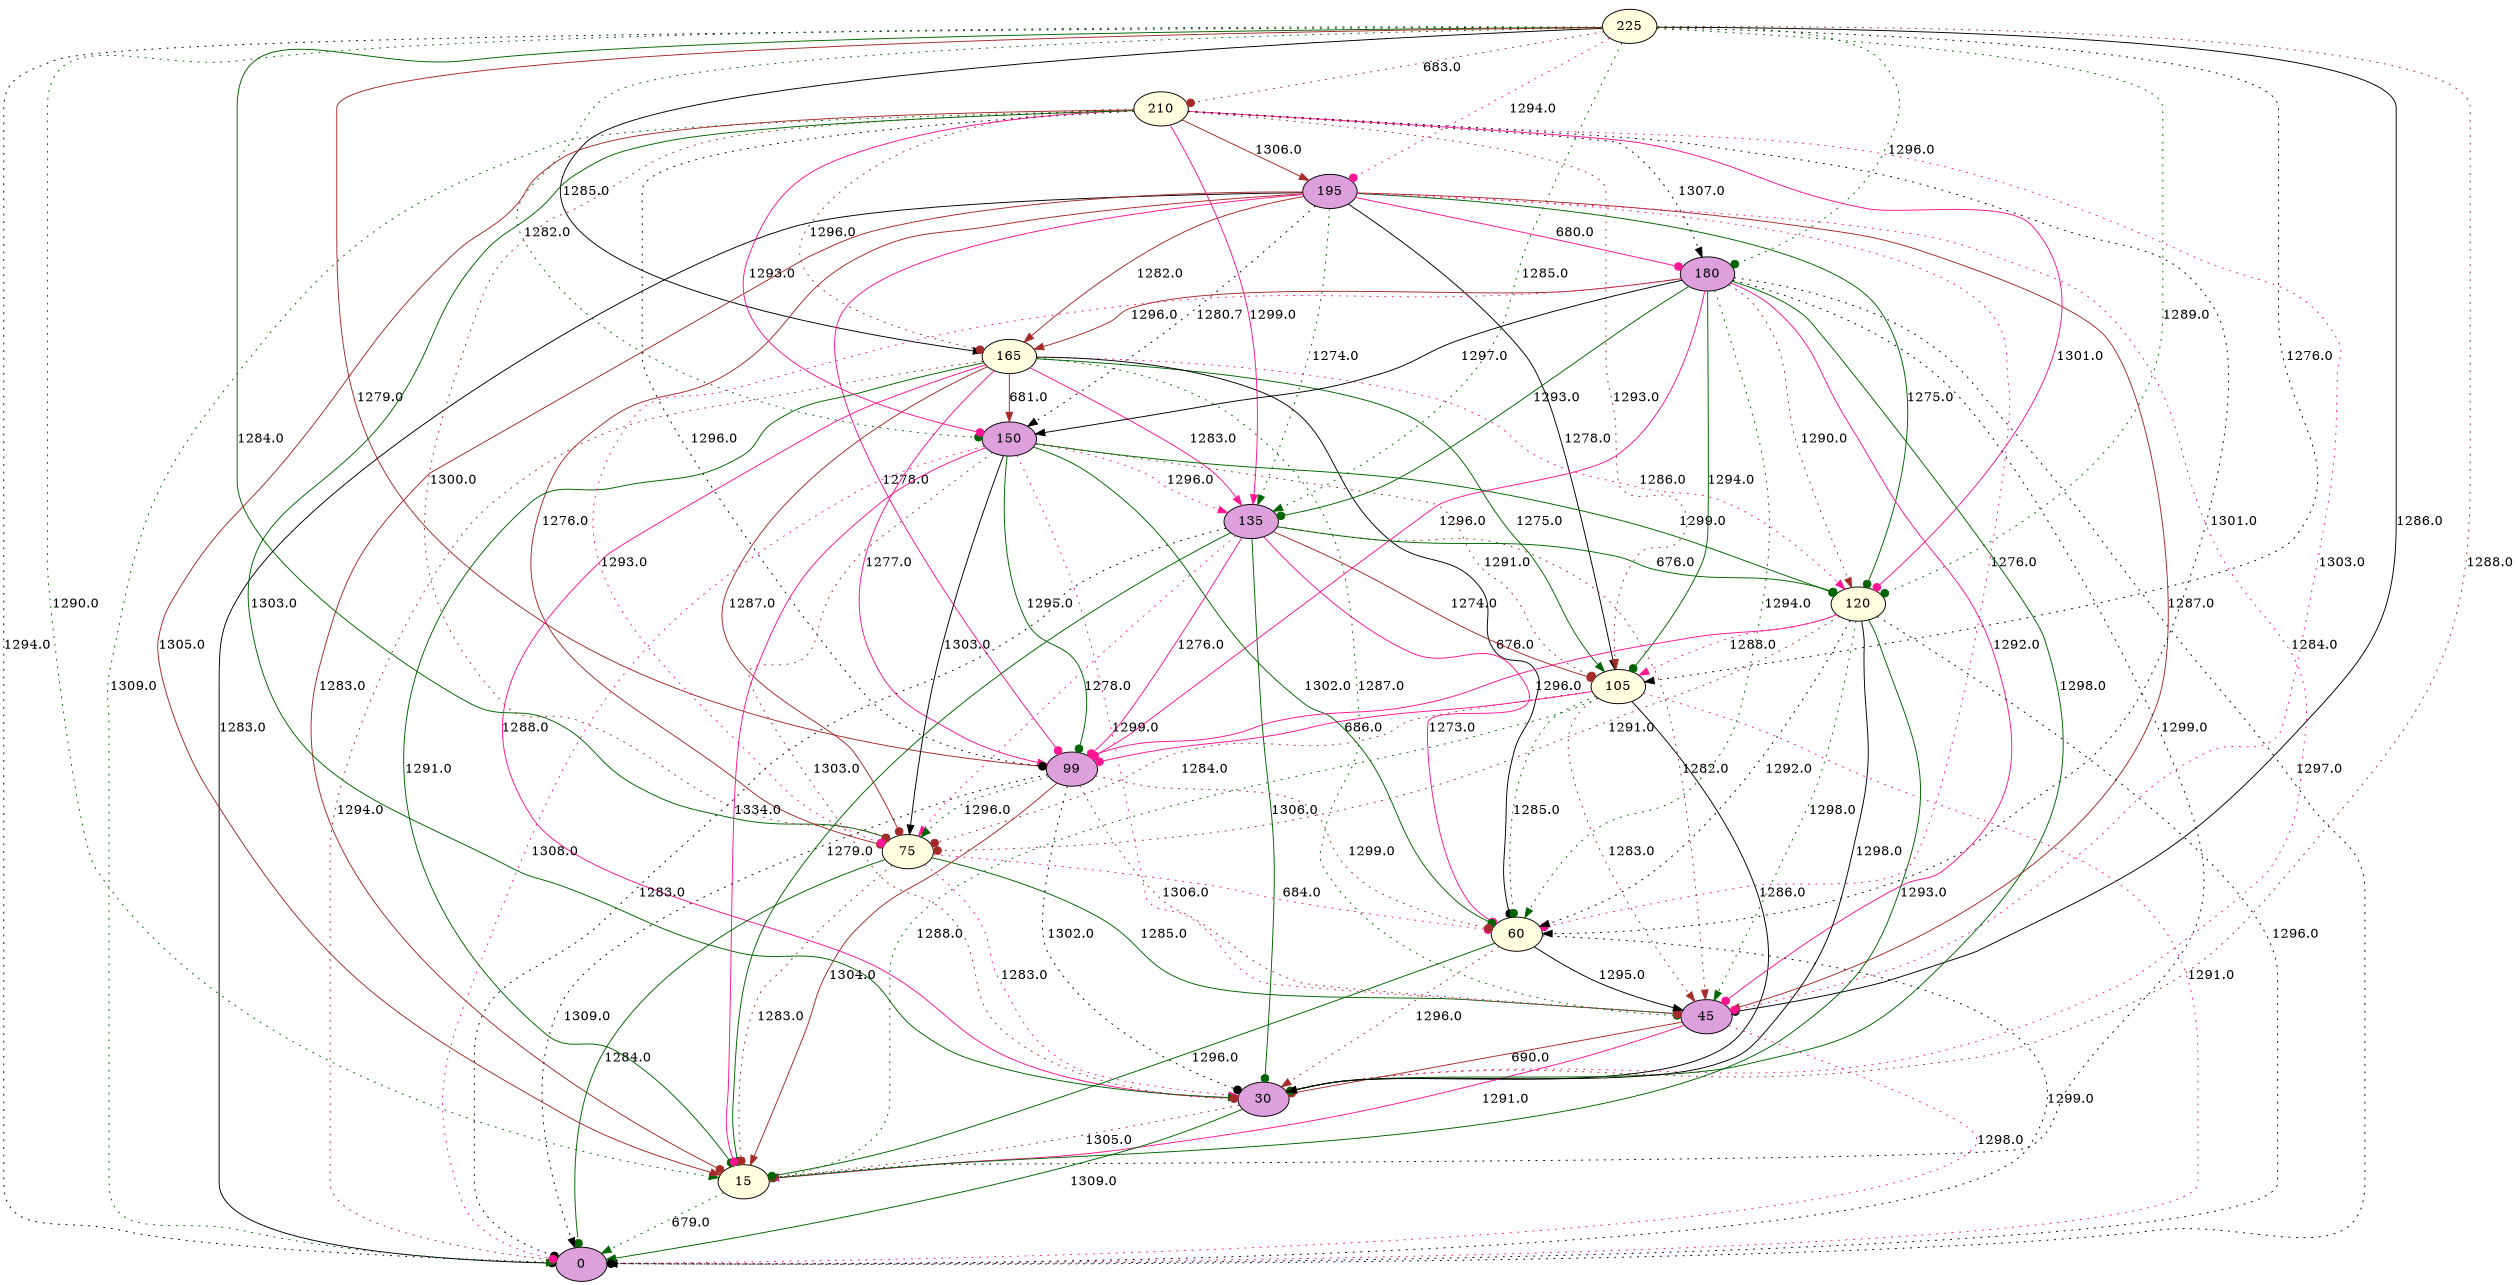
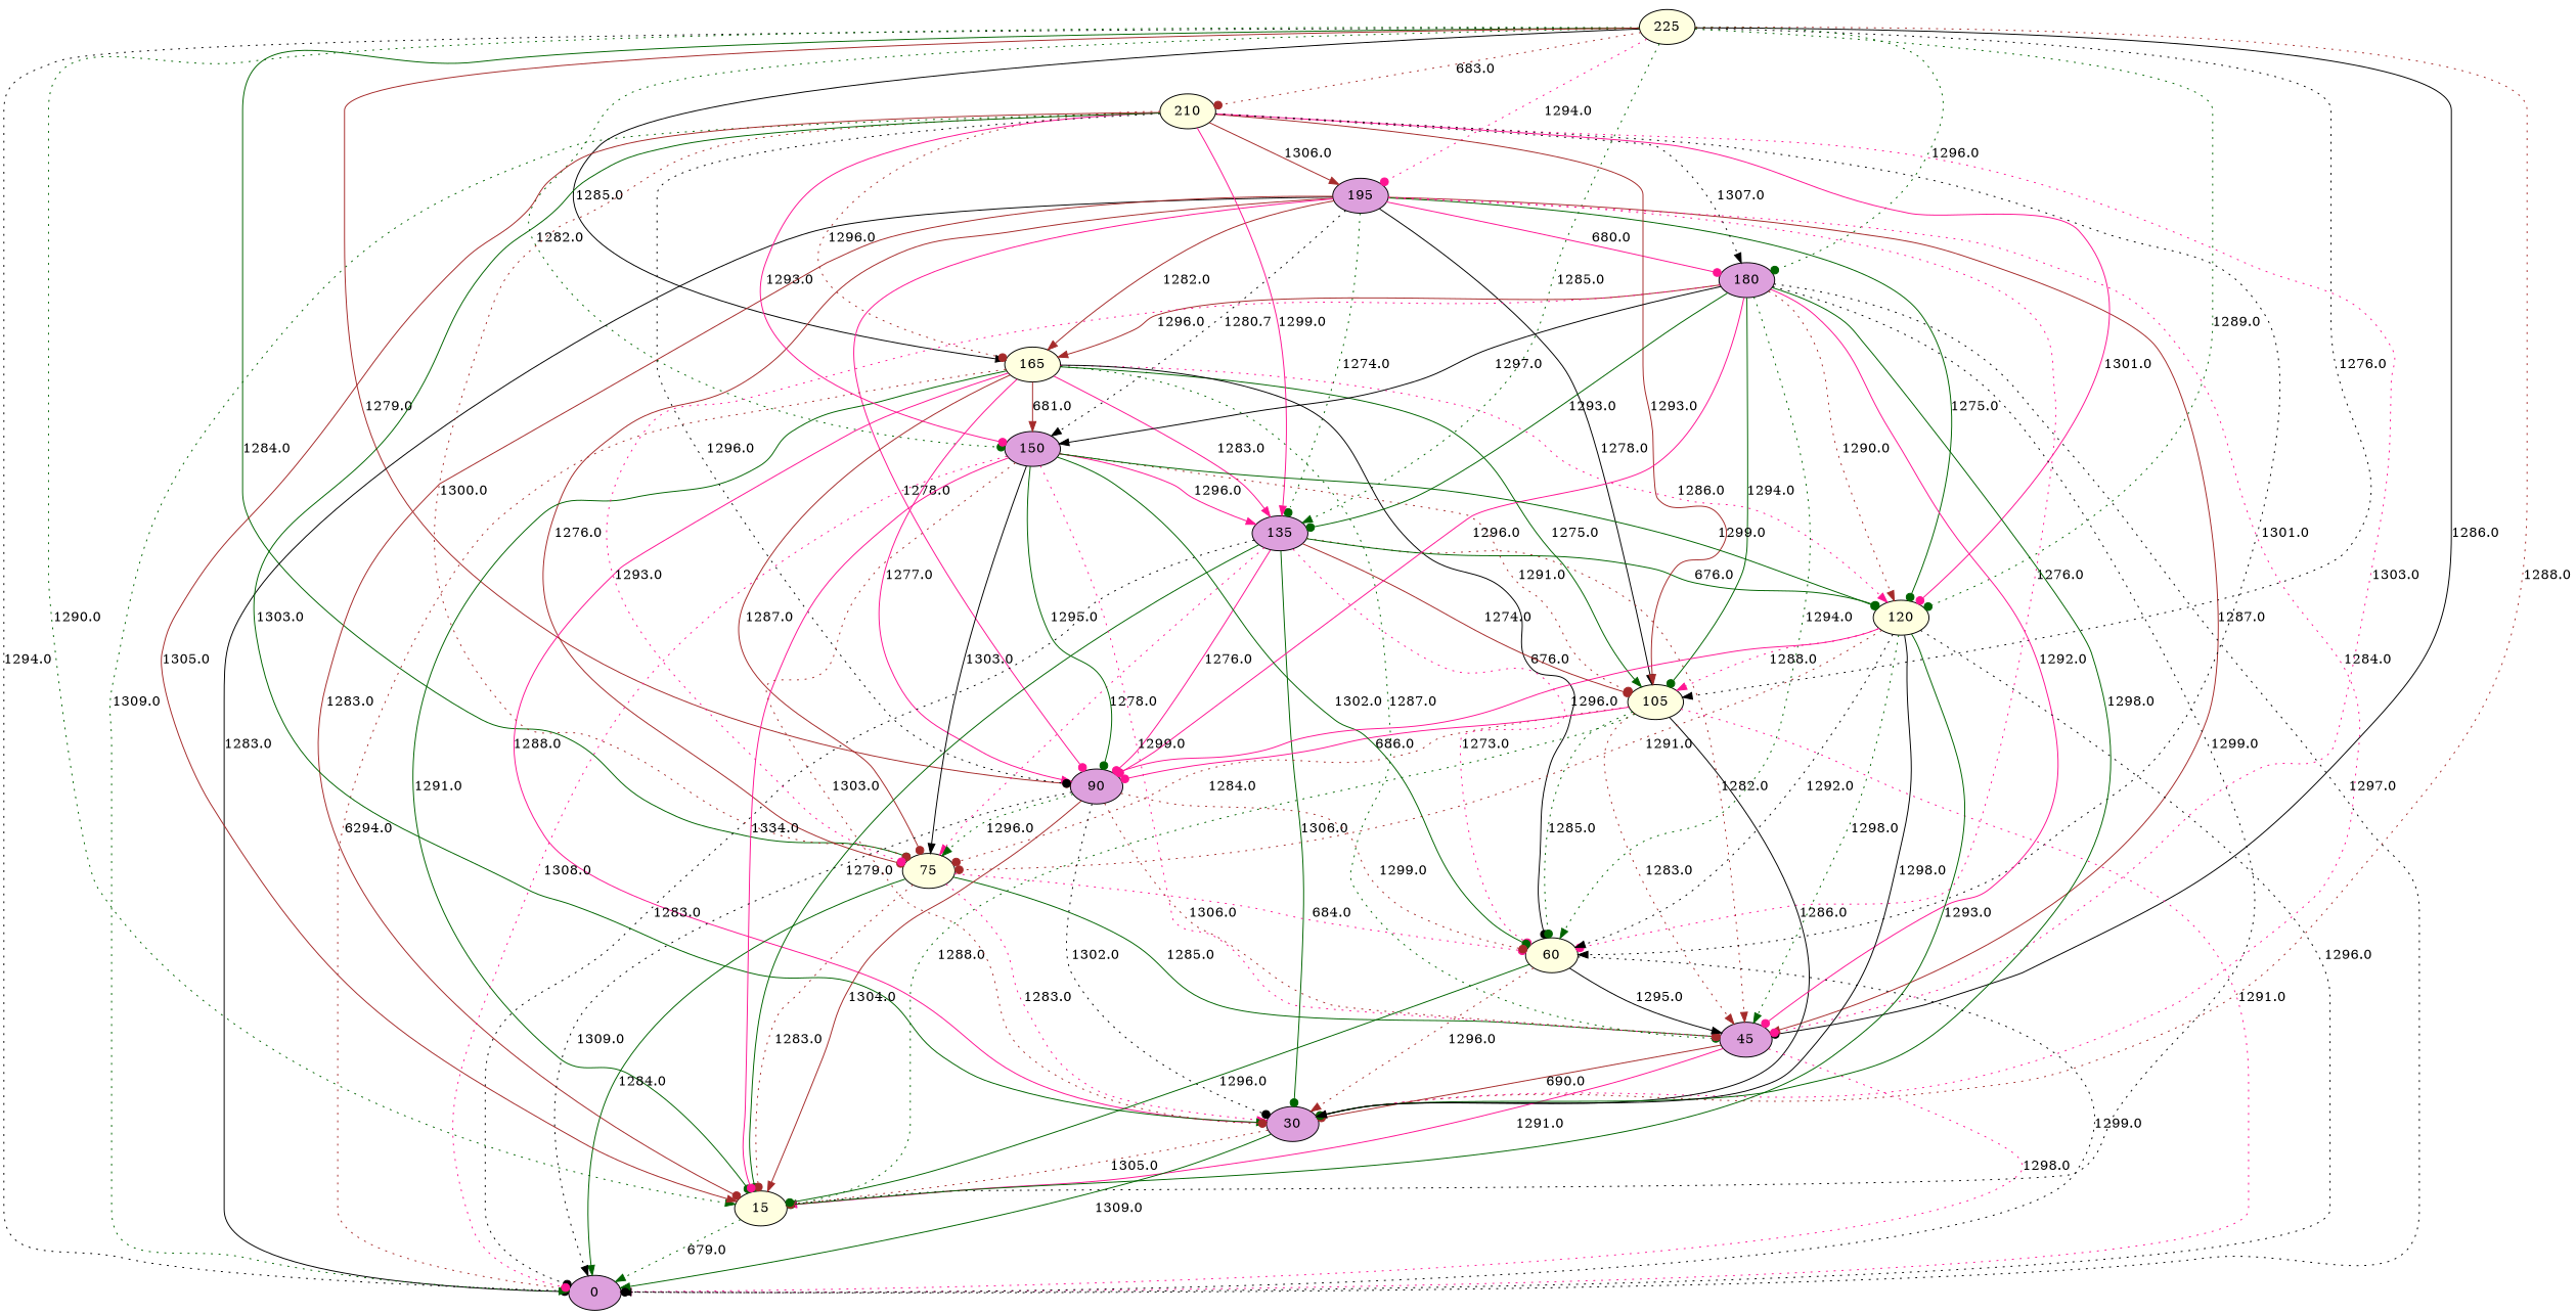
  digraph {
    node [fillcolor=plum style=filled]
    edge [arrowhead=dot color=darkgreen style=dotted weight=1296.0]
    0
    225 [fillcolor=lightyellow]
    195
    165 [fillcolor=lightyellow]
    135
    105 [fillcolor=lightyellow]
    75 [fillcolor=lightyellow]
    45
    15 [fillcolor=lightyellow]
    210 [fillcolor=lightyellow]
    180
    150
    120 [fillcolor=lightyellow]
-   90 [label=99]
+   90
    30
    60 [fillcolor=lightyellow]
    225 -> 0 [color=black label=1294.0 weight=1294.0]
    225 -> 195 [color=deeppink label=1294.0 weight=1294.0]
    225 -> 165 [arrowhead=normal color=black label=1285.0 style=solid weight=1285.0]
    225 -> 135 [arrowhead=normal label=1285.0 weight=1285.0]
    225 -> 105 [arrowhead=normal color=black label=1276.0 weight=1276.0]
    225 -> 75 [label=1284.0 style=solid weight=1284.0]
    225 -> 45 [color=black label=1286.0 style=solid weight=1286.0]
    225 -> 15 [arrowhead=normal label=1290.0 weight=1290.0]
    225 -> 210 [color=brown label=683.0 weight=683.0]
    225 -> 180 [label=1296.0]
    225 -> 150 [label=1282.0 weight=1282.0]
    225 -> 120 [label=1289.0 weight=1289.0]
    225 -> 90 [color=brown label=1279.0 style=solid weight=1279.0]
    225 -> 30 [color=brown label=1288.0 weight=1288.0]
    195 -> 0 [color=black label=1283.0 style=solid weight=1283.0]
    195 -> 165 [arrowhead=normal color=brown label=1282.0 style=solid weight=1282.0]
-   195 -> 135 [arrowhead=normal label=1274.0 weight=1274.0]
+   195 -> 135 [label=1274.0 weight=1274.0]
    195 -> 105 [arrowhead=normal color=black label=1278.0 style=solid weight=1278.0]
    195 -> 75 [color=brown label=1276.0 style=solid weight=1276.0]
    195 -> 45 [arrowhead=normal color=brown label=1287.0 style=solid weight=1287.0]
    195 -> 15 [color=brown label=1283.0 style=solid weight=1283.0]
    195 -> 180 [color=deeppink label=680.0 style=solid weight=680.0]
    195 -> 150 [arrowhead=normal color=black label=1280.7 weight=1280.0]
    195 -> 120 [label=1275.0 style=solid weight=1275.0]
    195 -> 90 [color=deeppink label=1278.0 style=solid weight=1278.0]
    195 -> 30 [arrowhead=normal color=deeppink label=1284.0 weight=1284.0]
    195 -> 60 [color=deeppink label=1276.0 weight=1276.0]
-   165 -> 0 [color=brown label=1294.0 weight=1294.0]
+   165 -> 0 [color=brown label=6294.0 weight=1294.0]
    165 -> 135 [arrowhead=normal color=deeppink label=1283.0 style=solid weight=1283.0]
    165 -> 105 [arrowhead=normal label=1275.0 style=solid weight=1275.0]
    165 -> 75 [color=brown label=1287.0 style=solid weight=1287.0]
    165 -> 45 [label=1287.0 weight=1287.0]
    165 -> 15 [label=1291.0 style=solid weight=1291.0]
    165 -> 150 [arrowhead=normal color=brown label=681.0 style=solid weight=681.0]
    165 -> 120 [arrowhead=normal color=deeppink label=1286.0 weight=1286.0]
    165 -> 90 [arrowhead=normal color=deeppink label=1277.0 style=solid weight=1277.0]
    165 -> 30 [color=deeppink label=1288.0 style=solid weight=1288.0]
    165 -> 60 [color=black label=676.0 style=solid weight=1287.0]
    135 -> 0 [color=black label=1283.0 weight=1283.0]
    135 -> 105 [color=brown label=1274.0 style=solid weight=1274.0]
    135 -> 75 [arrowhead=normal color=deeppink label=1278.0 weight=1278.0]
    135 -> 45 [arrowhead=normal color=brown label=1282.0 weight=1282.0]
    135 -> 15 [label=1279.0 style=solid weight=1279.0]
    135 -> 120 [label=676.0 style=solid weight=676.0]
    135 -> 90 [color=deeppink label=1276.0 style=solid weight=1276.0]
    135 -> 30 [label=1306.0 style=solid weight=1306.0]
-   135 -> 60 [color=deeppink label=1273.0 style=solid weight=1273.0]
+   135 -> 60 [color=deeppink label=1273.0 weight=1273.0]
    105 -> 0 [arrowhead=normal color=deeppink label=1291.0 weight=1291.0]
    105 -> 75 [color=brown label=1284.0 weight=1284.0]
    105 -> 45 [arrowhead=normal color=brown label=1283.0 weight=1283.0]
    105 -> 15 [arrowhead=normal label=1288.0 weight=1288.0]
    105 -> 90 [color=deeppink label=686.0 style=solid weight=686.0]
    105 -> 30 [arrowhead=normal color=black label=1286.0 style=solid weight=1286.0]
    105 -> 60 [label=1285.0 weight=1285.0]
-   75 -> 0 [label=1284.0 style=solid weight=1284.0]
+   75 -> 0 [arrowhead=normal label=1284.0 style=solid weight=1284.0]
    75 -> 45 [label=1285.0 style=solid weight=1285.0]
    75 -> 15 [color=brown label=1283.0 weight=1283.0]
    75 -> 30 [arrowhead=normal color=deeppink label=1283.0 weight=1283.0]
    75 -> 60 [color=deeppink label=684.0 weight=684.0]
    45 -> 0 [arrowhead=normal color=deeppink label=1298.0 weight=1298.0]
    45 -> 15 [arrowhead=normal color=deeppink label=1291.0 style=solid weight=1291.0]
    45 -> 30 [color=brown label=690.0 style=solid weight=690.0]
    15 -> 0 [arrowhead=normal label=679.0 weight=679.0]
    210 -> 0 [arrowhead=normal label=1309.0 weight=1309.0]
    210 -> 195 [arrowhead=normal color=brown label=1306.0 style=solid weight=1306.0]
    210 -> 165 [color=brown label=1296.0]
    210 -> 135 [arrowhead=normal color=deeppink label=1299.0 style=solid weight=1299.0]
-   210 -> 105 [arrowhead=normal color=brown label=1293.0 weight=1293.0]
+   210 -> 105 [arrowhead=normal color=brown label=1293.0 style=solid weight=1293.0]
    210 -> 75 [color=brown label=1300.0 weight=1300.0]
    210 -> 45 [color=deeppink label=1303.0 weight=1303.0]
    210 -> 15 [arrowhead=normal color=brown label=1305.0 style=solid weight=1305.0]
    210 -> 180 [arrowhead=normal color=black label=1307.0 weight=1307.0]
    210 -> 150 [color=deeppink label=1293.0 style=solid weight=1293.0]
    210 -> 120 [color=deeppink label=1301.0 style=solid weight=1301.0]
    210 -> 90 [color=black label=1296.0]
    210 -> 30 [arrowhead=normal label=1303.0 style=solid weight=1303.0]
    210 -> 60 [arrowhead=normal color=black label=1301.0 weight=1301.0]
    180 -> 0 [arrowhead=normal color=black label=1297.0 weight=1297.0]
    180 -> 165 [arrowhead=normal color=brown label=1296.0 style=solid]
    180 -> 135 [label=1293.0 style=solid weight=1293.0]
    180 -> 105 [label=1294.0 style=solid weight=1294.0]
    180 -> 75 [color=deeppink label=1293.0 weight=1293.0]
    180 -> 45 [color=deeppink label=1292.0 style=solid weight=1292.0]
    180 -> 15 [color=black label=1299.0 weight=1299.0]
    180 -> 150 [arrowhead=normal color=black label=1297.0 style=solid weight=1297.0]
    180 -> 120 [arrowhead=normal color=brown label=1290.0 weight=1290.0]
    180 -> 90 [color=deeppink label=1296.0 style=solid]
    180 -> 30 [label=1298.0 style=solid weight=1298.0]
    180 -> 60 [arrowhead=normal label=1294.0 weight=1294.0]
    150 -> 0 [color=deeppink label=1308.0 weight=1308.0]
-   150 -> 135 [arrowhead=normal color=deeppink label=1296.0]
+   150 -> 135 [arrowhead=normal color=deeppink label=1296.0 style=solid]
    150 -> 105 [color=brown label=1291.0 weight=1291.0]
    150 -> 75 [arrowhead=normal color=black label=1303.0 style=solid weight=1303.0]
    150 -> 45 [color=deeppink label=1299.0 weight=1299.0]
    150 -> 15 [color=deeppink label=1334.0 style=solid weight=1334.0]
    150 -> 120 [label=1299.0 style=solid weight=1299.0]
    150 -> 90 [label=1295.0 style=solid weight=1295.0]
    150 -> 30 [color=brown label=1303.0 weight=1303.0]
    150 -> 60 [label=1302.0 style=solid weight=1302.0]
    120 -> 0 [arrowhead=normal color=black label=1296.0]
    120 -> 105 [arrowhead=normal color=deeppink label=1288.0 weight=1288.0]
    120 -> 75 [color=brown label=1291.0 weight=1291.0]
    120 -> 45 [arrowhead=normal label=1298.0 weight=1298.0]
    120 -> 15 [label=1293.0 style=solid weight=1293.0]
    120 -> 90 [color=deeppink label=1296.0 style=solid]
    120 -> 30 [arrowhead=normal color=black label=1298.0 style=solid weight=1298.0]
    120 -> 60 [arrowhead=normal color=black label=1292.0 weight=1292.0]
    90 -> 0 [arrowhead=normal color=black label=1309.0 weight=1309.0]
    90 -> 75 [arrowhead=normal label=1296.0]
    90 -> 45 [color=brown label=1306.0 weight=1306.0]
    90 -> 15 [arrowhead=normal color=brown label=1304.0 style=solid weight=1304.0]
    90 -> 30 [color=black label=1302.0 weight=1302.0]
    90 -> 60 [color=brown label=1299.0 weight=1299.0]
    30 -> 0 [arrowhead=normal label=1309.0 style=solid weight=1309.0]
    30 -> 15 [color=brown label=1305.0 weight=1305.0]
    60 -> 0 [color=black label=1299.0 weight=1299.0]
    60 -> 45 [arrowhead=normal color=black label=1295.0 style=solid weight=1295.0]
    60 -> 15 [label=1296.0 style=solid]
    60 -> 30 [arrowhead=normal color=brown label=1296.0]
  }
